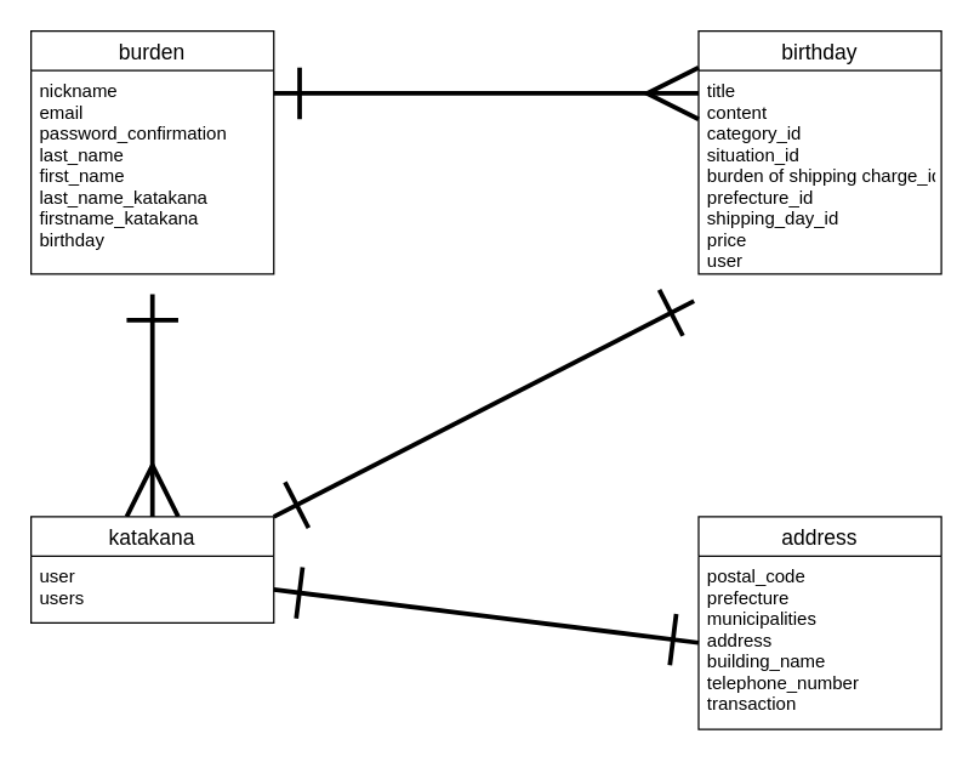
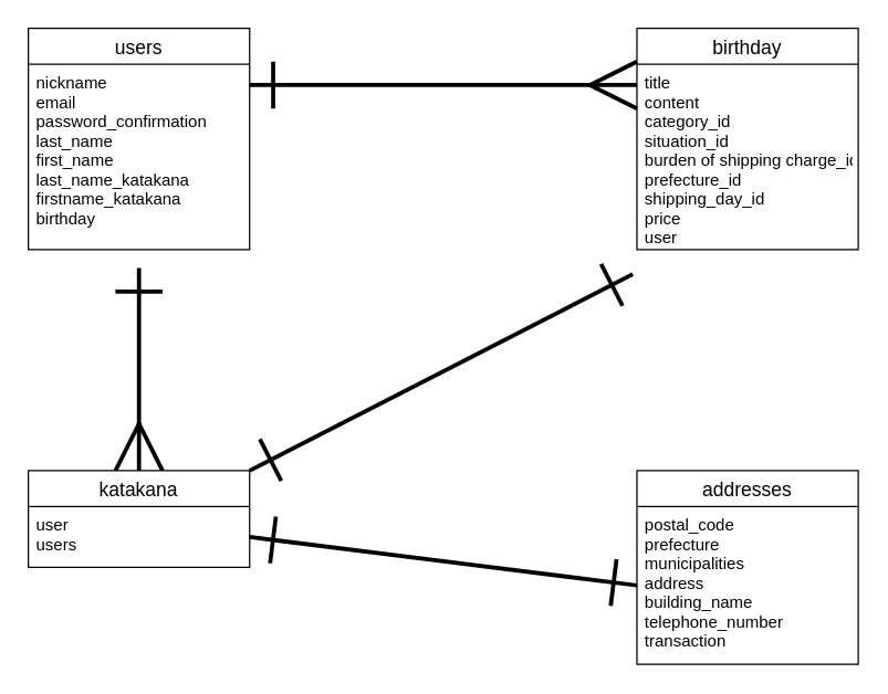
  <mxCell id="0" />
  <mxCell id="1" parent="0" />
- <mxCell id="2" value="burden" style="swimlane;fontStyle=0;childLayout=stackLayout;horizontal=1;startSize=26;horizontalStack=0;resizeParent=1;resizeParentMax=0;resizeLast=0;collapsible=1;marginBottom=0;align=center;fontSize=14;" parent="1" vertex="1"><mxGeometry x="20" y="20" width="160" height="160" as="geometry" /></mxCell>
+ <mxCell id="2" value="users" style="swimlane;fontStyle=0;childLayout=stackLayout;horizontal=1;startSize=26;horizontalStack=0;resizeParent=1;resizeParentMax=0;resizeLast=0;collapsible=1;marginBottom=0;align=center;fontSize=14;" parent="1" vertex="1"><mxGeometry x="20" y="20" width="160" height="160" as="geometry" /></mxCell>
  <mxCell id="3" value="nickname&#10;email&#10;password_confirmation&#10;last_name&#10;first_name&#10;last_name_katakana&#10;firstname_katakana&#10;birthday" style="text;strokeColor=none;fillColor=none;spacingLeft=4;spacingRight=4;overflow=hidden;rotatable=0;points=[[0,0.5],[1,0.5]];portConstraint=eastwest;fontSize=12;" parent="2" vertex="1"><mxGeometry y="26" width="160" height="134" as="geometry" /></mxCell>
  <mxCell id="4" value="birthday" style="swimlane;fontStyle=0;childLayout=stackLayout;horizontal=1;startSize=26;horizontalStack=0;resizeParent=1;resizeParentMax=0;resizeLast=0;collapsible=1;marginBottom=0;align=center;fontSize=14;" parent="1" vertex="1"><mxGeometry x="460" y="20" width="160" height="160" as="geometry" /></mxCell>
  <mxCell id="5" value="title&#10;content&#10;category_id&#10;situation_id&#10;burden of shipping charge_id&#10;prefecture_id&#10;shipping_day_id&#10;price&#10;user" style="text;strokeColor=none;fillColor=none;spacingLeft=4;spacingRight=4;overflow=hidden;rotatable=0;points=[[0,0.5],[1,0.5]];portConstraint=eastwest;fontSize=12;" parent="4" vertex="1"><mxGeometry y="26" width="160" height="134" as="geometry" /></mxCell>
  <mxCell id="6" style="edgeStyle=none;html=1;exitX=0.5;exitY=0;exitDx=0;exitDy=0;targetPerimeterSpacing=0;endArrow=ERmany;endFill=0;entryX=0.5;entryY=0;entryDx=0;entryDy=0;" parent="1" source="9" target="9" edge="1"><mxGeometry relative="1" as="geometry" /></mxCell>
  <mxCell id="7" style="edgeStyle=none;html=1;exitX=0.5;exitY=0;exitDx=0;exitDy=0;entryX=0.5;entryY=1.1;entryDx=0;entryDy=0;entryPerimeter=0;endArrow=ERone;endFill=0;startSize=30;endSize=30;targetPerimeterSpacing=0;strokeColor=default;strokeWidth=3;startArrow=ERmany;startFill=0;" parent="1" source="9" target="3" edge="1"><mxGeometry relative="1" as="geometry" /></mxCell>
  <mxCell id="8" style="edgeStyle=none;html=1;exitX=1;exitY=0;exitDx=0;exitDy=0;entryX=-0.019;entryY=1.133;entryDx=0;entryDy=0;entryPerimeter=0;startArrow=ERone;startFill=0;endArrow=ERone;endFill=0;sourcePerimeterSpacing=0;targetPerimeterSpacing=0;strokeColor=default;strokeWidth=3;endSize=30;startSize=30;" parent="1" source="9" target="5" edge="1"><mxGeometry relative="1" as="geometry" /></mxCell>
  <mxCell id="9" value="katakana" style="swimlane;fontStyle=0;childLayout=stackLayout;horizontal=1;startSize=26;horizontalStack=0;resizeParent=1;resizeParentMax=0;resizeLast=0;collapsible=1;marginBottom=0;align=center;fontSize=14;" parent="1" vertex="1"><mxGeometry x="20" y="340" width="160" height="70" as="geometry" /></mxCell>
  <mxCell id="10" value="user&#10;users" style="text;strokeColor=none;fillColor=none;spacingLeft=4;spacingRight=4;overflow=hidden;rotatable=0;points=[[0,0.5],[1,0.5]];portConstraint=eastwest;fontSize=12;" parent="9" vertex="1"><mxGeometry y="26" width="160" height="44" as="geometry" /></mxCell>
- <mxCell id="11" value="address" style="swimlane;fontStyle=0;childLayout=stackLayout;horizontal=1;startSize=26;horizontalStack=0;resizeParent=1;resizeParentMax=0;resizeLast=0;collapsible=1;marginBottom=0;align=center;fontSize=14;" parent="1" vertex="1"><mxGeometry x="460" y="340" width="160" height="140" as="geometry" /></mxCell>
+ <mxCell id="11" value="addresses" style="swimlane;fontStyle=0;childLayout=stackLayout;horizontal=1;startSize=26;horizontalStack=0;resizeParent=1;resizeParentMax=0;resizeLast=0;collapsible=1;marginBottom=0;align=center;fontSize=14;" parent="1" vertex="1"><mxGeometry x="460" y="340" width="160" height="140" as="geometry" /></mxCell>
  <mxCell id="12" value="postal_code&#10;prefecture&#10;municipalities&#10;address&#10;building_name&#10;telephone_number&#10;transaction" style="text;strokeColor=none;fillColor=none;spacingLeft=4;spacingRight=4;overflow=hidden;rotatable=0;points=[[0,0.5],[1,0.5]];portConstraint=eastwest;fontSize=12;" parent="11" vertex="1"><mxGeometry y="26" width="160" height="114" as="geometry" /></mxCell>
  <mxCell id="13" style="edgeStyle=none;html=1;exitX=1;exitY=0.5;exitDx=0;exitDy=0;entryX=0;entryY=0.5;entryDx=0;entryDy=0;endArrow=ERmany;endFill=0;startSize=30;endSize=30;targetPerimeterSpacing=0;strokeColor=default;startArrow=ERone;startFill=0;strokeWidth=3;" parent="1" edge="1"><mxGeometry relative="1" as="geometry"><mxPoint x="180" y="61" as="sourcePoint" /><mxPoint x="460" y="61" as="targetPoint" /></mxGeometry></mxCell>
  <mxCell id="14" style="edgeStyle=none;html=1;exitX=1;exitY=0.5;exitDx=0;exitDy=0;entryX=0;entryY=0.5;entryDx=0;entryDy=0;endArrow=ERone;endFill=0;targetPerimeterSpacing=0;strokeColor=default;endSize=30;startArrow=ERone;startFill=0;startSize=30;strokeWidth=3;" parent="1" source="10" target="12" edge="1"><mxGeometry relative="1" as="geometry" /></mxCell>
